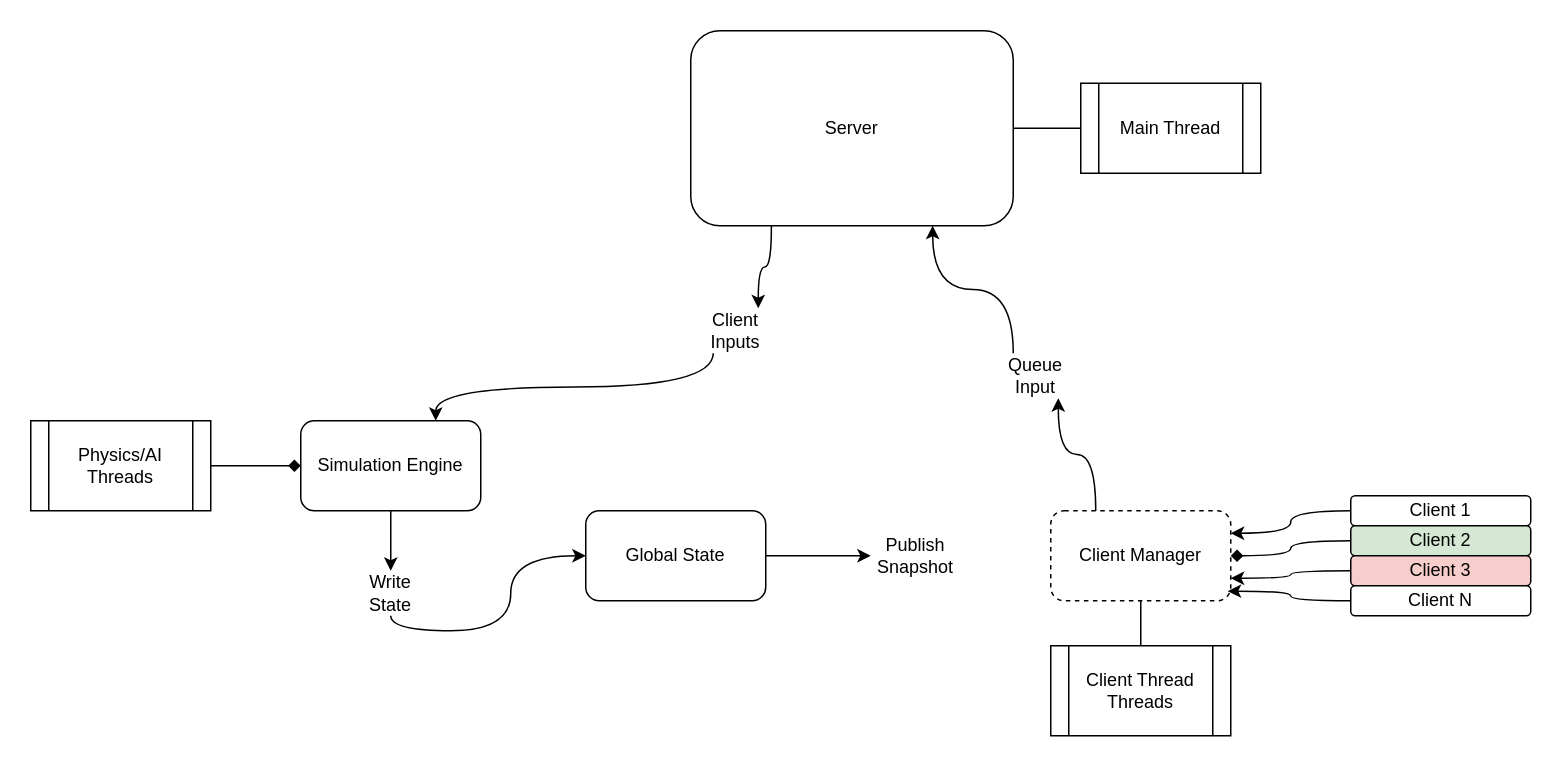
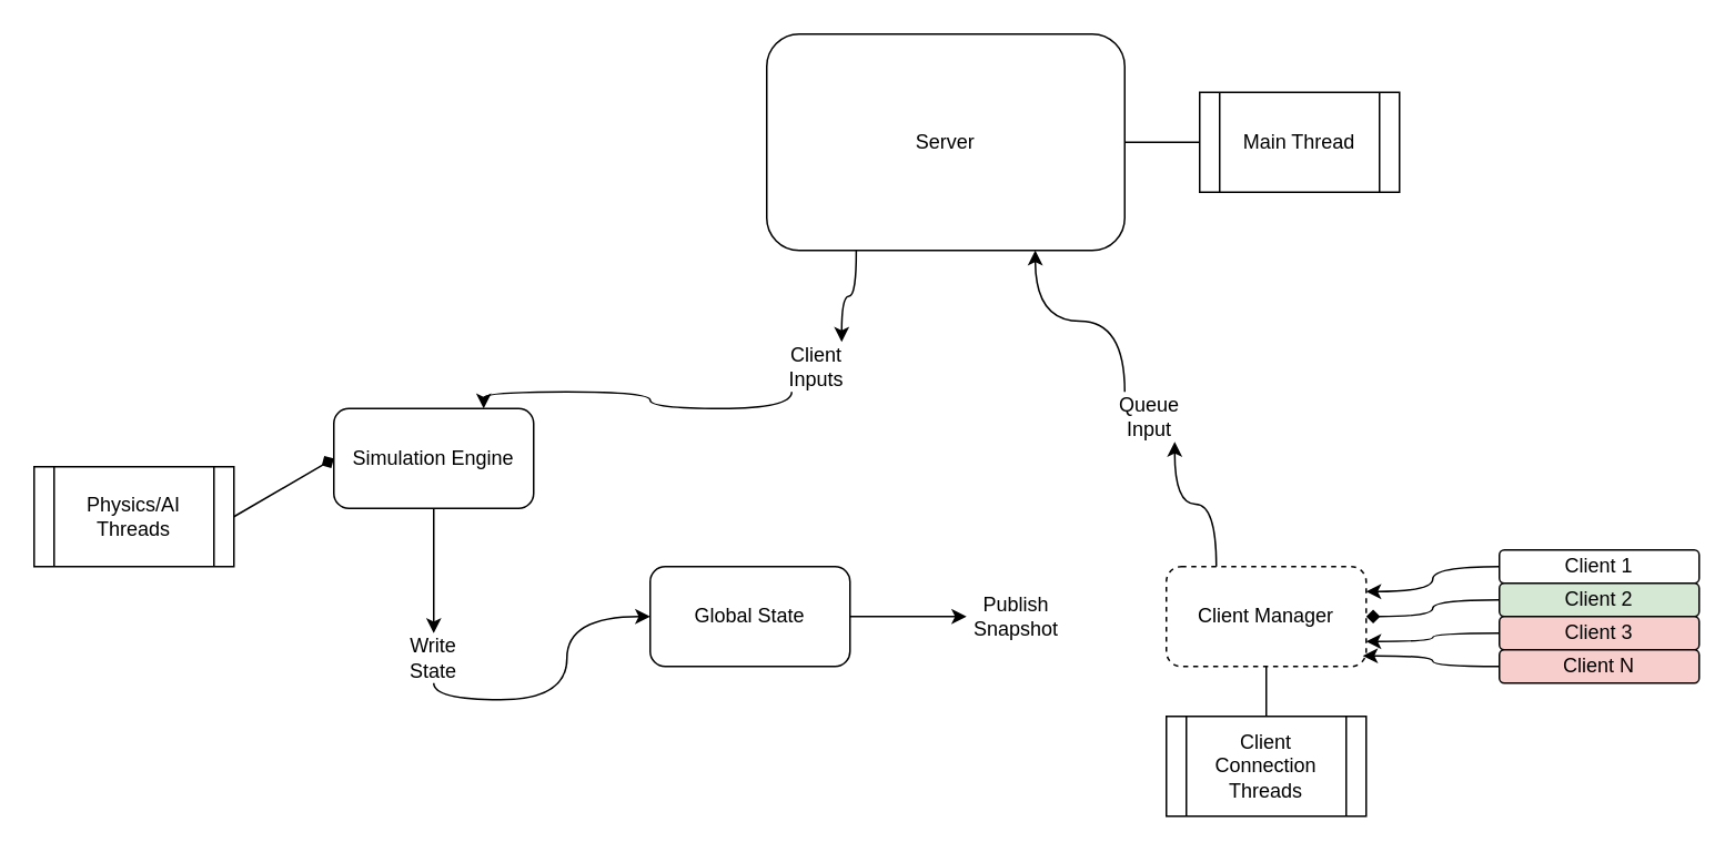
  <mxCell id="0" />
  <mxCell id="1" parent="0" />
  <mxCell id="2" value="Server" style="rounded=1;whiteSpace=wrap;html=1;" vertex="1" parent="1"><mxGeometry x="460" y="20" width="215" height="130" as="geometry" /></mxCell>
  <mxCell id="3" value="Client Manager" style="rounded=1;whiteSpace=wrap;html=1;dashed=1;" vertex="1" parent="1"><mxGeometry x="700" y="340" width="120" height="60" as="geometry" /></mxCell>
  <mxCell id="4" value="Client 1" style="rounded=1;whiteSpace=wrap;html=1;" vertex="1" parent="1"><mxGeometry x="900" y="330" width="120" height="20" as="geometry" /></mxCell>
  <mxCell id="5" value="Client 2" style="rounded=1;whiteSpace=wrap;html=1;fillColor=#d5e8d4;" vertex="1" parent="1"><mxGeometry x="900" y="350" width="120" height="20" as="geometry" /></mxCell>
  <mxCell id="6" value="Client 3" style="rounded=1;whiteSpace=wrap;html=1;fillColor=#f8cecc;" vertex="1" parent="1"><mxGeometry x="900" y="370" width="120" height="20" as="geometry" /></mxCell>
- <mxCell id="7" value="Client N" style="rounded=1;whiteSpace=wrap;html=1;" vertex="1" parent="1"><mxGeometry x="900" y="390" width="120" height="20" as="geometry" /></mxCell>
+ <mxCell id="7" value="Client N" style="rounded=1;whiteSpace=wrap;html=1;fillColor=#f8cecc;" vertex="1" parent="1"><mxGeometry x="900" y="390" width="120" height="20" as="geometry" /></mxCell>
  <mxCell id="8" value="" style="endArrow=classic;html=1;edgeStyle=orthogonalEdgeStyle;curved=1;entryX=1;entryY=0.25;entryDx=0;entryDy=0;exitX=0;exitY=0.5;exitDx=0;exitDy=0;" edge="1" parent="1" source="4" target="3"><mxGeometry width="50" height="50" relative="1" as="geometry"><mxPoint x="840" y="450" as="sourcePoint" /><mxPoint x="890" y="400" as="targetPoint" /></mxGeometry></mxCell>
  <mxCell id="9" value="" style="endArrow=diamond;html=1;edgeStyle=orthogonalEdgeStyle;curved=1;entryX=1;entryY=0.5;entryDx=0;entryDy=0;exitX=0;exitY=0.5;exitDx=0;exitDy=0;" edge="1" parent="1" source="5" target="3"><mxGeometry width="50" height="50" relative="1" as="geometry"><mxPoint x="910" y="350" as="sourcePoint" /><mxPoint x="830" y="365" as="targetPoint" /></mxGeometry></mxCell>
  <mxCell id="10" value="" style="endArrow=classic;html=1;edgeStyle=orthogonalEdgeStyle;curved=1;entryX=1;entryY=0.75;entryDx=0;entryDy=0;exitX=0;exitY=0.5;exitDx=0;exitDy=0;" edge="1" parent="1" source="6" target="3"><mxGeometry width="50" height="50" relative="1" as="geometry"><mxPoint x="920" y="360" as="sourcePoint" /><mxPoint x="840" y="375" as="targetPoint" /></mxGeometry></mxCell>
  <mxCell id="11" value="" style="endArrow=classic;html=1;edgeStyle=orthogonalEdgeStyle;curved=1;exitX=0;exitY=0.5;exitDx=0;exitDy=0;entryX=0.983;entryY=0.894;entryDx=0;entryDy=0;entryPerimeter=0;" edge="1" parent="1" source="7" target="3"><mxGeometry width="50" height="50" relative="1" as="geometry"><mxPoint x="930" y="370" as="sourcePoint" /><mxPoint x="830" y="390" as="targetPoint" /></mxGeometry></mxCell>
- <mxCell id="12" value="Simulation Engine" style="rounded=1;whiteSpace=wrap;html=1;" vertex="1" parent="1"><mxGeometry x="200" y="280" width="120" height="60" as="geometry" /></mxCell>
+ <mxCell id="12" value="Simulation Engine" style="rounded=1;whiteSpace=wrap;html=1;" vertex="1" parent="1"><mxGeometry x="200" y="245" width="120" height="60" as="geometry" /></mxCell>
  <mxCell id="13" value="Global State" style="rounded=1;whiteSpace=wrap;html=1;" vertex="1" parent="1"><mxGeometry x="390" y="340" width="120" height="60" as="geometry" /></mxCell>
  <mxCell id="14" value="" style="endArrow=classic;html=1;exitX=0.5;exitY=1;exitDx=0;exitDy=0;entryX=0;entryY=0.5;entryDx=0;entryDy=0;rounded=0;curved=1;edgeStyle=orthogonalEdgeStyle;" edge="1" parent="1" source="16" target="13"><mxGeometry width="50" height="50" relative="1" as="geometry"><mxPoint x="540" y="440" as="sourcePoint" /><mxPoint x="590" y="390" as="targetPoint" /></mxGeometry></mxCell>
  <mxCell id="15" value="" style="endArrow=classic;html=1;exitX=0.5;exitY=1;exitDx=0;exitDy=0;entryX=0.5;entryY=0;entryDx=0;entryDy=0;rounded=0;curved=1;edgeStyle=orthogonalEdgeStyle;" edge="1" parent="1" source="12" target="16"><mxGeometry width="50" height="50" relative="1" as="geometry"><mxPoint x="580" y="380" as="sourcePoint" /><mxPoint x="550" y="470" as="targetPoint" /></mxGeometry></mxCell>
  <mxCell id="16" value="Write State" style="text;html=1;align=center;verticalAlign=middle;whiteSpace=wrap;rounded=0;" vertex="1" parent="1"><mxGeometry x="230" y="380" width="60" height="30" as="geometry" /></mxCell>
  <mxCell id="17" value="Publish Snapshot" style="text;html=1;align=center;verticalAlign=middle;whiteSpace=wrap;rounded=0;" vertex="1" parent="1"><mxGeometry x="580" y="355" width="60" height="30" as="geometry" /></mxCell>
  <mxCell id="18" value="" style="endArrow=classic;html=1;exitX=1;exitY=0.5;exitDx=0;exitDy=0;entryX=0;entryY=0.5;entryDx=0;entryDy=0;edgeStyle=orthogonalEdgeStyle;curved=1;" edge="1" parent="1" source="13" target="17"><mxGeometry width="50" height="50" relative="1" as="geometry"><mxPoint x="710" y="550" as="sourcePoint" /><mxPoint x="760" y="500" as="targetPoint" /></mxGeometry></mxCell>
  <mxCell id="19" value="" style="endArrow=classic;html=1;exitX=0.25;exitY=0;exitDx=0;exitDy=0;entryX=0.75;entryY=1;entryDx=0;entryDy=0;edgeStyle=orthogonalEdgeStyle;curved=1;" edge="1" parent="1" source="21" target="2"><mxGeometry width="50" height="50" relative="1" as="geometry"><mxPoint x="720" y="330" as="sourcePoint" /><mxPoint x="770" y="280" as="targetPoint" /></mxGeometry></mxCell>
  <mxCell id="20" value="" style="endArrow=classic;html=1;exitX=0.25;exitY=0;exitDx=0;exitDy=0;entryX=0.75;entryY=1;entryDx=0;entryDy=0;edgeStyle=orthogonalEdgeStyle;curved=1;" edge="1" parent="1" source="3" target="21"><mxGeometry width="50" height="50" relative="1" as="geometry"><mxPoint x="730" y="340" as="sourcePoint" /><mxPoint x="645" y="150" as="targetPoint" /></mxGeometry></mxCell>
  <mxCell id="21" value="Queue Input" style="text;html=1;align=center;verticalAlign=middle;whiteSpace=wrap;rounded=0;" vertex="1" parent="1"><mxGeometry x="660" y="235" width="60" height="30" as="geometry" /></mxCell>
  <mxCell id="22" value="Physics/AI Threads" style="shape=process;whiteSpace=wrap;html=1;backgroundOutline=1;" vertex="1" parent="1"><mxGeometry x="20" y="280" width="120" height="60" as="geometry" /></mxCell>
- <mxCell id="23" value="Client Thread Threads" style="shape=process;whiteSpace=wrap;html=1;backgroundOutline=1;" vertex="1" parent="1"><mxGeometry x="700" y="430" width="120" height="60" as="geometry" /></mxCell>
+ <mxCell id="23" value="Client Connection Threads" style="shape=process;whiteSpace=wrap;html=1;backgroundOutline=1;" vertex="1" parent="1"><mxGeometry x="700" y="430" width="120" height="60" as="geometry" /></mxCell>
  <mxCell id="24" value="Main Thread" style="shape=process;whiteSpace=wrap;html=1;backgroundOutline=1;" vertex="1" parent="1"><mxGeometry x="720" y="55" width="120" height="60" as="geometry" /></mxCell>
  <mxCell id="25" value="" style="endArrow=classic;html=1;exitX=0.25;exitY=1;exitDx=0;exitDy=0;entryX=0.75;entryY=0;entryDx=0;entryDy=0;edgeStyle=orthogonalEdgeStyle;curved=1;" edge="1" parent="1" source="27" target="12"><mxGeometry width="50" height="50" relative="1" as="geometry"><mxPoint x="370" y="270" as="sourcePoint" /><mxPoint x="420" y="220" as="targetPoint" /></mxGeometry></mxCell>
  <mxCell id="26" value="" style="endArrow=classic;html=1;exitX=0.25;exitY=1;exitDx=0;exitDy=0;entryX=0.75;entryY=0;entryDx=0;entryDy=0;edgeStyle=orthogonalEdgeStyle;curved=1;" edge="1" parent="1" source="2" target="27"><mxGeometry width="50" height="50" relative="1" as="geometry"><mxPoint x="514" y="150" as="sourcePoint" /><mxPoint x="460" y="290" as="targetPoint" /></mxGeometry></mxCell>
  <mxCell id="27" value="Client Inputs" style="text;html=1;align=center;verticalAlign=middle;whiteSpace=wrap;rounded=0;" vertex="1" parent="1"><mxGeometry x="460" y="205" width="60" height="30" as="geometry" /></mxCell>
  <mxCell id="28" value="" style="endArrow=diamond;html=1;exitX=1;exitY=0.5;exitDx=0;exitDy=0;entryX=0;entryY=0.5;entryDx=0;entryDy=0;" edge="1" parent="1" source="22" target="12"><mxGeometry width="50" height="50" relative="1" as="geometry"><mxPoint x="100" y="430" as="sourcePoint" /><mxPoint x="150" y="380" as="targetPoint" /></mxGeometry></mxCell>
  <mxCell id="29" value="" style="endArrow=none;html=1;exitX=0.5;exitY=1;exitDx=0;exitDy=0;entryX=0.5;entryY=0;entryDx=0;entryDy=0;" edge="1" parent="1" source="3" target="23"><mxGeometry width="50" height="50" relative="1" as="geometry"><mxPoint x="820" y="450" as="sourcePoint" /><mxPoint x="760" y="459" as="targetPoint" /></mxGeometry></mxCell>
  <mxCell id="30" value="" style="endArrow=none;html=1;exitX=1;exitY=0.5;exitDx=0;exitDy=0;entryX=0;entryY=0.5;entryDx=0;entryDy=0;" edge="1" parent="1" source="2" target="24"><mxGeometry width="50" height="50" relative="1" as="geometry"><mxPoint x="690" y="120" as="sourcePoint" /><mxPoint x="740" y="70" as="targetPoint" /></mxGeometry></mxCell>
